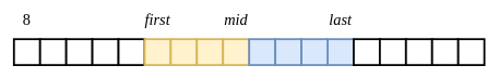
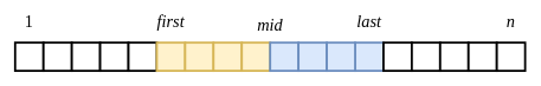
  <mxCell id="0" />
  <mxCell id="1" parent="0" />
  <mxCell id="2" value="" style="whiteSpace=wrap;html=1;aspect=fixed;strokeWidth=3;" vertex="1" parent="1"><mxGeometry x="20" y="60" width="40" height="40" as="geometry" /></mxCell>
  <mxCell id="3" value="" style="whiteSpace=wrap;html=1;aspect=fixed;strokeWidth=3;" vertex="1" parent="1"><mxGeometry x="60" y="60" width="40" height="40" as="geometry" /></mxCell>
  <mxCell id="4" value="" style="whiteSpace=wrap;html=1;aspect=fixed;strokeWidth=3;" vertex="1" parent="1"><mxGeometry x="100" y="60" width="40" height="40" as="geometry" /></mxCell>
  <mxCell id="5" value="" style="whiteSpace=wrap;html=1;aspect=fixed;strokeWidth=3;" vertex="1" parent="1"><mxGeometry x="140" y="60" width="40" height="40" as="geometry" /></mxCell>
  <mxCell id="6" value="" style="whiteSpace=wrap;html=1;aspect=fixed;strokeWidth=3;" vertex="1" parent="1"><mxGeometry x="180" y="60" width="40" height="40" as="geometry" /></mxCell>
  <mxCell id="7" value="" style="whiteSpace=wrap;html=1;aspect=fixed;strokeWidth=3;fillColor=#fff2cc;strokeColor=#d6b656;" vertex="1" parent="1"><mxGeometry x="220" y="60" width="40" height="40" as="geometry" /></mxCell>
  <mxCell id="8" value="" style="whiteSpace=wrap;html=1;aspect=fixed;strokeWidth=3;fillColor=#fff2cc;strokeColor=#d6b656;" vertex="1" parent="1"><mxGeometry x="260" y="60" width="40" height="40" as="geometry" /></mxCell>
  <mxCell id="9" value="" style="whiteSpace=wrap;html=1;aspect=fixed;strokeWidth=3;fillColor=#fff2cc;strokeColor=#d6b656;" vertex="1" parent="1"><mxGeometry x="300" y="60" width="40" height="40" as="geometry" /></mxCell>
  <mxCell id="10" value="" style="whiteSpace=wrap;html=1;aspect=fixed;strokeWidth=3;fillColor=#fff2cc;strokeColor=#d6b656;" vertex="1" parent="1"><mxGeometry x="340" y="60" width="40" height="40" as="geometry" /></mxCell>
  <mxCell id="11" value="" style="whiteSpace=wrap;html=1;aspect=fixed;strokeWidth=3;fillColor=#dae8fc;strokeColor=#6c8ebf;" vertex="1" parent="1"><mxGeometry x="380" y="60" width="40" height="40" as="geometry" /></mxCell>
  <mxCell id="12" value="" style="whiteSpace=wrap;html=1;aspect=fixed;strokeWidth=3;fillColor=#dae8fc;strokeColor=#6c8ebf;" vertex="1" parent="1"><mxGeometry x="420" y="60" width="40" height="40" as="geometry" /></mxCell>
  <mxCell id="13" value="" style="whiteSpace=wrap;html=1;aspect=fixed;strokeWidth=3;fillColor=#dae8fc;strokeColor=#6c8ebf;" vertex="1" parent="1"><mxGeometry x="500" y="60" width="40" height="40" as="geometry" /></mxCell>
  <mxCell id="14" value="" style="whiteSpace=wrap;html=1;aspect=fixed;strokeWidth=3;fillColor=#dae8fc;strokeColor=#6c8ebf;" vertex="1" parent="1"><mxGeometry x="460" y="60" width="40" height="40" as="geometry" /></mxCell>
  <mxCell id="15" value="" style="whiteSpace=wrap;html=1;aspect=fixed;strokeWidth=3;" vertex="1" parent="1"><mxGeometry x="540" y="60" width="40" height="40" as="geometry" /></mxCell>
  <mxCell id="16" value="" style="whiteSpace=wrap;html=1;aspect=fixed;strokeWidth=3;" vertex="1" parent="1"><mxGeometry x="580" y="60" width="40" height="40" as="geometry" /></mxCell>
  <mxCell id="17" value="" style="whiteSpace=wrap;html=1;aspect=fixed;strokeWidth=3;" vertex="1" parent="1"><mxGeometry x="620" y="60" width="40" height="40" as="geometry" /></mxCell>
  <mxCell id="18" value="" style="whiteSpace=wrap;html=1;aspect=fixed;strokeWidth=3;" vertex="1" parent="1"><mxGeometry x="660" y="60" width="40" height="40" as="geometry" /></mxCell>
  <mxCell id="19" value="" style="whiteSpace=wrap;html=1;aspect=fixed;strokeWidth=3;" vertex="1" parent="1"><mxGeometry x="700" y="60" width="40" height="40" as="geometry" /></mxCell>
- <mxCell id="20" value="&lt;font style=&quot;font-size: 24px&quot; face=&quot;Times New Roman&quot;&gt;8&lt;/font&gt;" style="text;html=1;strokeColor=none;fillColor=none;align=center;verticalAlign=middle;whiteSpace=wrap;rounded=0;" vertex="1" parent="1"><mxGeometry x="20" y="20" width="40" height="20" as="geometry" /></mxCell>
+ <mxCell id="20" value="&lt;font style=&quot;font-size: 24px&quot; face=&quot;Times New Roman&quot;&gt;1&lt;/font&gt;" style="text;html=1;strokeColor=none;fillColor=none;align=center;verticalAlign=middle;whiteSpace=wrap;rounded=0;" vertex="1" parent="1"><mxGeometry x="20" y="20" width="40" height="20" as="geometry" /></mxCell>
  <mxCell id="21" value="&lt;font style=&quot;font-size: 24px&quot; face=&quot;Times New Roman&quot;&gt;&lt;i&gt;first&lt;/i&gt;&lt;/font&gt;" style="text;html=1;strokeColor=none;fillColor=none;align=center;verticalAlign=middle;whiteSpace=wrap;rounded=0;" vertex="1" parent="1"><mxGeometry x="220" y="20" width="40" height="20" as="geometry" /></mxCell>
- <mxCell id="22" value="&lt;font style=&quot;font-size: 24px&quot; face=&quot;Times New Roman&quot;&gt;&lt;i&gt;mid&lt;/i&gt;&lt;/font&gt;" style="text;html=1;strokeColor=none;fillColor=none;align=center;verticalAlign=middle;whiteSpace=wrap;rounded=0;" vertex="1" parent="1"><mxGeometry x="340" y="20" width="40" height="20" as="geometry" /></mxCell>
+ <mxCell id="22" value="&lt;font style=&quot;font-size: 24px&quot; face=&quot;Times New Roman&quot;&gt;&lt;i&gt;mid&lt;/i&gt;&lt;/font&gt;" style="text;html=1;strokeColor=none;fillColor=none;align=center;verticalAlign=middle;whiteSpace=wrap;rounded=0;" vertex="1" parent="1"><mxGeometry x="360" y="25" width="40" height="20" as="geometry" /></mxCell>
  <mxCell id="23" value="&lt;font style=&quot;font-size: 24px&quot; face=&quot;Times New Roman&quot;&gt;&lt;i&gt;last&lt;/i&gt;&lt;/font&gt;" style="text;html=1;strokeColor=none;fillColor=none;align=center;verticalAlign=middle;whiteSpace=wrap;rounded=0;" vertex="1" parent="1"><mxGeometry x="500" y="20" width="40" height="20" as="geometry" /></mxCell>
+ <mxCell id="24" value="&lt;font style=&quot;font-size: 24px&quot; face=&quot;Times New Roman&quot;&gt;&lt;i&gt;n&lt;/i&gt;&lt;/font&gt;" style="text;html=1;strokeColor=none;fillColor=none;align=center;verticalAlign=middle;whiteSpace=wrap;rounded=0;" vertex="1" parent="1"><mxGeometry x="700" y="20" width="40" height="20" as="geometry" /></mxCell>
